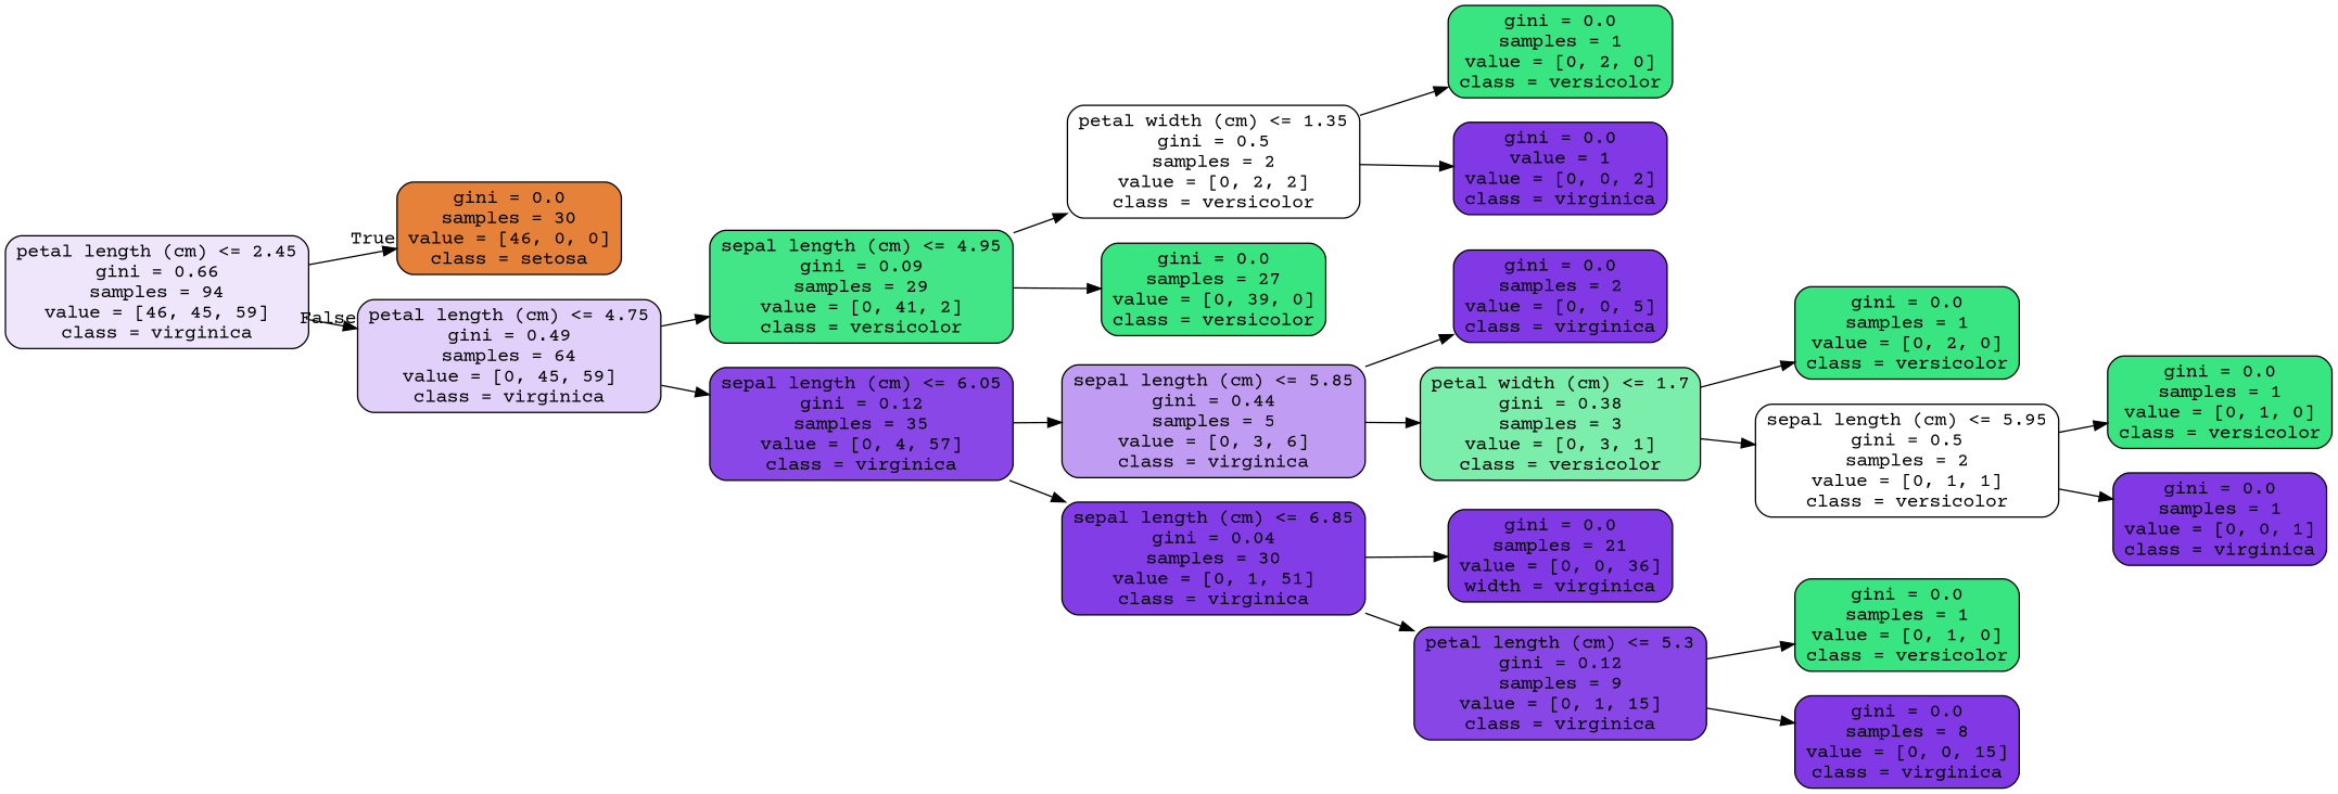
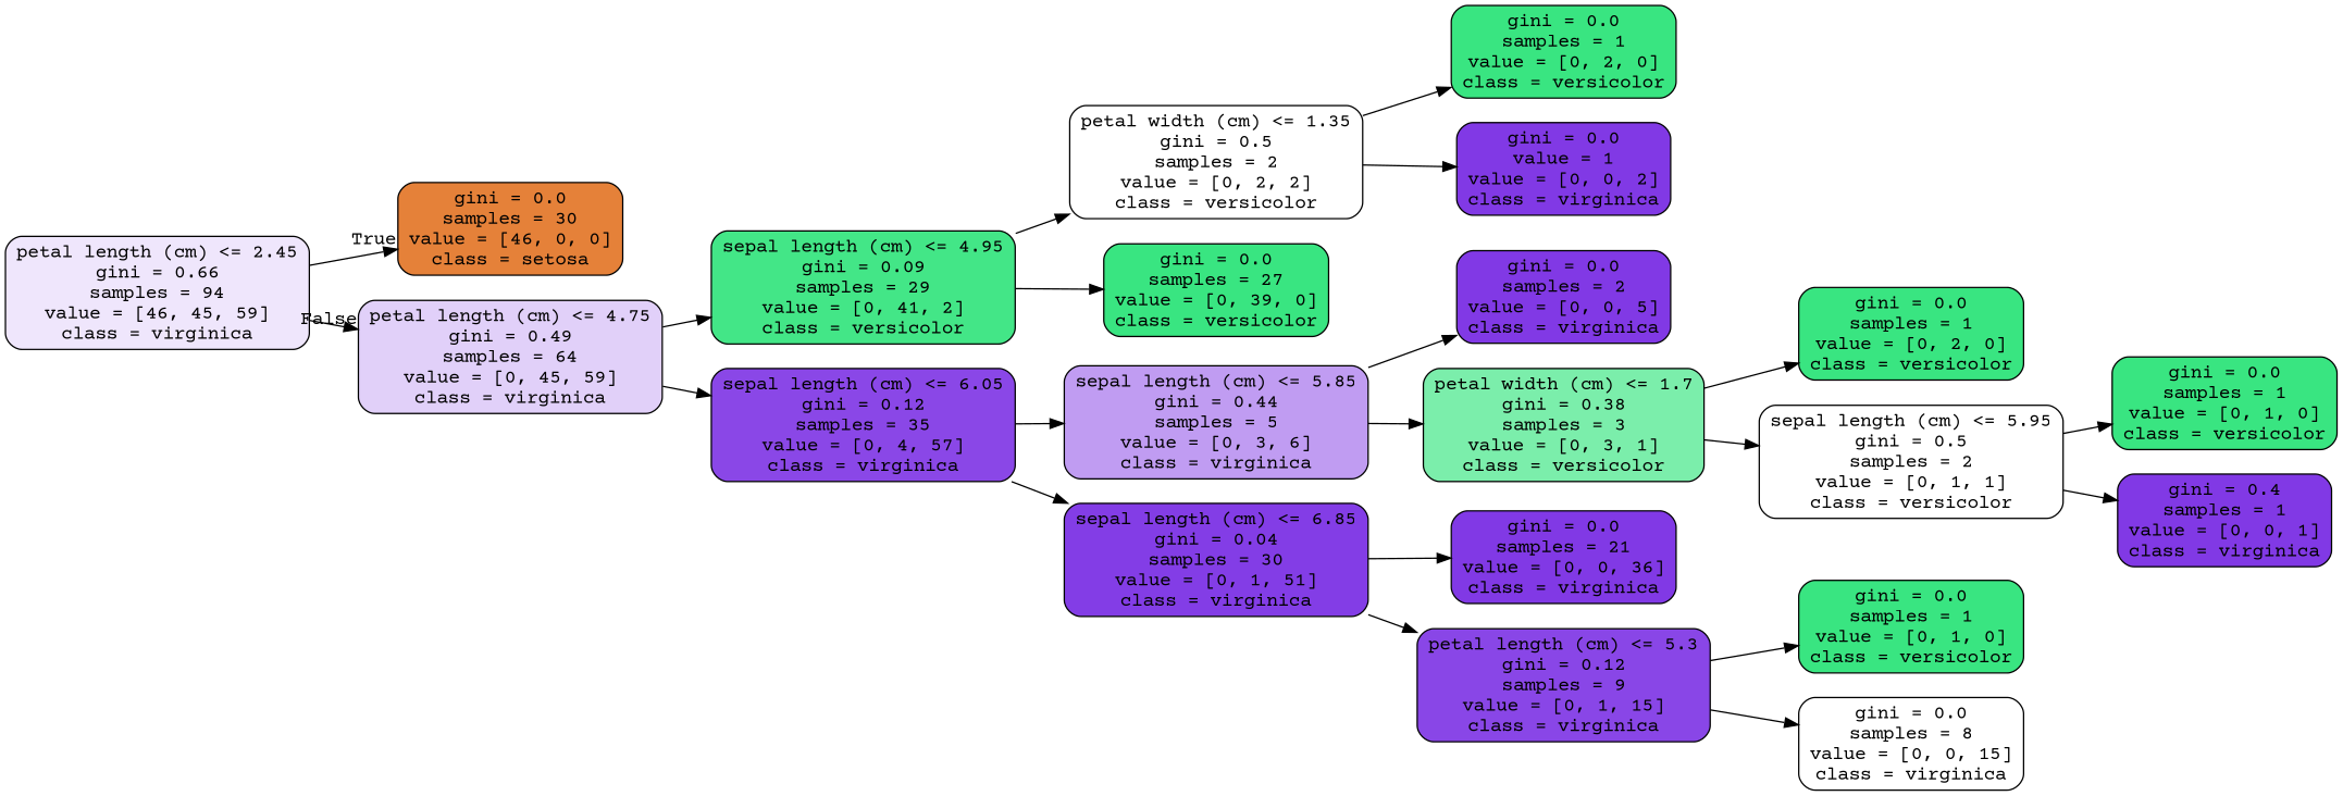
  digraph {
    fontname="Courier Prime"
    rankdir=LR
    node [color=black fillcolor="#39e581" fontname="Courier Prime" shape=box style="filled, rounded"]
    edge [fontname="Courier Prime"]
    n1 [fillcolor="#efe6fc" label="petal length (cm) <= 2.45\ngini = 0.66\nsamples = 94\nvalue = [46, 45, 59]\nclass = virginica"]
    n2 [fillcolor="#e58139" label="gini = 0.0\nsamples = 30\nvalue = [46, 0, 0]\nclass = setosa"]
    n3 [fillcolor="#e1d0f9" label="petal length (cm) <= 4.75\ngini = 0.49\nsamples = 64\nvalue = [0, 45, 59]\nclass = virginica"]
    n4 [fillcolor="#43e687" label="sepal length (cm) <= 4.95\ngini = 0.09\nsamples = 29\nvalue = [0, 41, 2]\nclass = versicolor"]
    n5 [fillcolor="#8a47e7" label="sepal length (cm) <= 6.05\ngini = 0.12\nsamples = 35\nvalue = [0, 4, 57]\nclass = virginica"]
    n6 [fillcolor="#ffffff" label="petal width (cm) <= 1.35\ngini = 0.5\nsamples = 2\nvalue = [0, 2, 2]\nclass = versicolor"]
    n7 [label="gini = 0.0\nsamples = 27\nvalue = [0, 39, 0]\nclass = versicolor"]
    n8 [fillcolor="#c09cf2" label="sepal length (cm) <= 5.85\ngini = 0.44\nsamples = 5\nvalue = [0, 3, 6]\nclass = virginica"]
    n9 [fillcolor="#833de6" label="sepal length (cm) <= 6.85\ngini = 0.04\nsamples = 30\nvalue = [0, 1, 51]\nclass = virginica"]
    n10 [label="gini = 0.0\nsamples = 1\nvalue = [0, 2, 0]\nclass = versicolor"]
    n11 [fillcolor="#8139e5" label="gini = 0.0\nvalue = 1\nvalue = [0, 0, 2]\nclass = virginica"]
    n12 [fillcolor="#8139e5" label="gini = 0.0\nsamples = 2\nvalue = [0, 0, 5]\nclass = virginica"]
    n13 [fillcolor="#7beeab" label="petal width (cm) <= 1.7\ngini = 0.38\nsamples = 3\nvalue = [0, 3, 1]\nclass = versicolor"]
-   n14 [fillcolor="#8139e5" label="gini = 0.0\nsamples = 21\nvalue = [0, 0, 36]\nwidth = virginica"]
+   n14 [fillcolor="#8139e5" label="gini = 0.0\nsamples = 21\nvalue = [0, 0, 36]\nclass = virginica"]
    n15 [fillcolor="#8946e7" label="petal length (cm) <= 5.3\ngini = 0.12\nsamples = 9\nvalue = [0, 1, 15]\nclass = virginica"]
    n16 [label="gini = 0.0\nsamples = 1\nvalue = [0, 2, 0]\nclass = versicolor"]
    n17 [fillcolor="#ffffff" label="sepal length (cm) <= 5.95\ngini = 0.5\nsamples = 2\nvalue = [0, 1, 1]\nclass = versicolor"]
    n18 [label="gini = 0.0\nsamples = 1\nvalue = [0, 1, 0]\nclass = versicolor"]
-   n19 [fillcolor="#8139e5" label="gini = 0.0\nsamples = 1\nvalue = [0, 0, 1]\nclass = virginica"]
+   n19 [fillcolor="#8139e5" label="gini = 0.4\nsamples = 1\nvalue = [0, 0, 1]\nclass = virginica"]
    n20 [label="gini = 0.0\nsamples = 1\nvalue = [0, 1, 0]\nclass = versicolor"]
-   n21 [fillcolor="#8139e5" label="gini = 0.0\nsamples = 8\nvalue = [0, 0, 15]\nclass = virginica"]
+   n21 [fillcolor="#ffffff" label="gini = 0.0\nsamples = 8\nvalue = [0, 0, 15]\nclass = virginica"]
    n1 -> n2 [headlabel=True labelangle=45 labeldistance=2.5]
    n1 -> n3 [headlabel=False labelangle=-45 labeldistance=2.5]
    n3 -> n4
    n3 -> n5
    n4 -> n6
    n4 -> n7
    n5 -> n8
    n5 -> n9
    n6 -> n10
    n6 -> n11
    n8 -> n12
    n8 -> n13
    n9 -> n14
    n9 -> n15
    n13 -> n16
    n13 -> n17
    n15 -> n20
    n15 -> n21
    n17 -> n18
    n17 -> n19
  }
